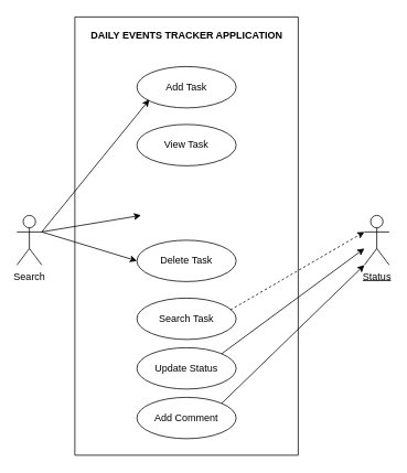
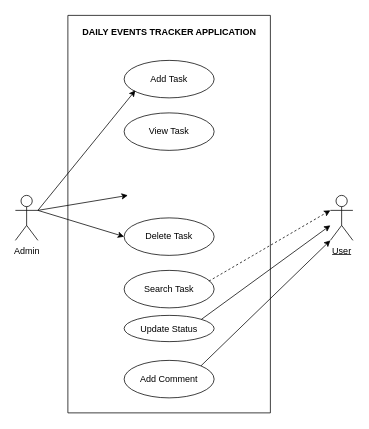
  <mxCell id="0" />
  <mxCell id="1" parent="0" />
- <mxCell id="2" value="Search" style="shape=umlActor;verticalLabelPosition=bottom;verticalAlign=top;html=1;outlineConnect=0;" vertex="1" parent="1"><mxGeometry x="20" y="260" width="30" height="60" as="geometry" /></mxCell>
+ <mxCell id="2" value="Admin" style="shape=umlActor;verticalLabelPosition=bottom;verticalAlign=top;html=1;outlineConnect=0;" vertex="1" parent="1"><mxGeometry x="20" y="260" width="30" height="60" as="geometry" /></mxCell>
  <mxCell id="3" value="" style="swimlane;startSize=0;" vertex="1" parent="1"><mxGeometry x="90" y="20" width="270" height="530" as="geometry"><mxRectangle x="230" y="360" width="50" height="40" as="alternateBounds" /></mxGeometry></mxCell>
  <mxCell id="4" value="&lt;b&gt;DAILY EVENTS TRACKER APPLICATION&lt;/b&gt;" style="text;html=1;align=center;verticalAlign=middle;resizable=0;points=[];autosize=1;strokeColor=none;fillColor=none;" vertex="1" parent="3"><mxGeometry x="10" y="8" width="250" height="30" as="geometry" /></mxCell>
  <mxCell id="5" value="Add Task" style="ellipse;whiteSpace=wrap;html=1;" vertex="1" parent="3"><mxGeometry x="75" y="60" width="120" height="50" as="geometry" /></mxCell>
  <mxCell id="6" value="View Task" style="ellipse;whiteSpace=wrap;html=1;" vertex="1" parent="3"><mxGeometry x="75" y="130" width="120" height="50" as="geometry" /></mxCell>
  <mxCell id="7" value="Delete Task" style="ellipse;whiteSpace=wrap;html=1;" vertex="1" parent="3"><mxGeometry x="75" y="270" width="120" height="50" as="geometry" /></mxCell>
  <mxCell id="8" value="Search Task" style="ellipse;whiteSpace=wrap;html=1;" vertex="1" parent="3"><mxGeometry x="75" y="340" width="120" height="50" as="geometry" /></mxCell>
  <mxCell id="9" value="" style="endArrow=classic;html=1;rounded=0;" edge="1" parent="3"><mxGeometry width="50" height="50" relative="1" as="geometry"><mxPoint x="-40" y="260" as="sourcePoint" /><mxPoint x="90" y="100" as="targetPoint" /></mxGeometry></mxCell>
  <mxCell id="10" value="" style="endArrow=classic;html=1;rounded=0;exitX=1;exitY=0.333;exitDx=0;exitDy=0;exitPerimeter=0;" edge="1" parent="3" source="2"><mxGeometry width="50" height="50" relative="1" as="geometry"><mxPoint x="-30" y="260" as="sourcePoint" /><mxPoint x="80" y="240" as="targetPoint" /></mxGeometry></mxCell>
- <mxCell id="11" value="Update Status" style="ellipse;whiteSpace=wrap;html=1;" vertex="1" parent="3"><mxGeometry x="75" y="400" width="120" height="50" as="geometry" /></mxCell>
+ <mxCell id="11" value="Update Status" style="ellipse;whiteSpace=wrap;html=1;" vertex="1" parent="3"><mxGeometry x="75" y="400" width="120" height="35" as="geometry" /></mxCell>
  <mxCell id="12" value="Add Comment" style="ellipse;whiteSpace=wrap;html=1;" vertex="1" parent="3"><mxGeometry x="75" y="460" width="120" height="50" as="geometry" /></mxCell>
- <mxCell id="13" value="&lt;u&gt;Status&lt;br&gt;&lt;br&gt;&lt;/u&gt;" style="shape=umlActor;verticalLabelPosition=bottom;verticalAlign=top;html=1;outlineConnect=0;" vertex="1" parent="1"><mxGeometry x="440" y="260" width="30" height="60" as="geometry" /></mxCell>
+ <mxCell id="13" value="&lt;u&gt;User&lt;br&gt;&lt;br&gt;&lt;/u&gt;" style="shape=umlActor;verticalLabelPosition=bottom;verticalAlign=top;html=1;outlineConnect=0;" vertex="1" parent="1"><mxGeometry x="440" y="260" width="30" height="60" as="geometry" /></mxCell>
  <mxCell id="14" value="" style="endArrow=classic;html=1;rounded=0;exitX=0.942;exitY=0.287;exitDx=0;exitDy=0;exitPerimeter=0;entryX=0;entryY=0.333;entryDx=0;entryDy=0;entryPerimeter=0;dashed=1;" edge="1" parent="1" source="8" target="13"><mxGeometry width="50" height="50" relative="1" as="geometry"><mxPoint x="280" y="370" as="sourcePoint" /><mxPoint x="430" y="320" as="targetPoint" /></mxGeometry></mxCell>
  <mxCell id="15" value="" style="endArrow=classic;html=1;rounded=0;exitX=1;exitY=0;exitDx=0;exitDy=0;" edge="1" parent="1" source="11"><mxGeometry width="50" height="50" relative="1" as="geometry"><mxPoint x="290" y="440" as="sourcePoint" /><mxPoint x="440" y="300" as="targetPoint" /></mxGeometry></mxCell>
  <mxCell id="16" value="" style="endArrow=classic;html=1;rounded=0;exitX=1;exitY=0.333;exitDx=0;exitDy=0;exitPerimeter=0;entryX=0;entryY=0.5;entryDx=0;entryDy=0;" edge="1" parent="1" source="2" target="7"><mxGeometry width="50" height="50" relative="1" as="geometry"><mxPoint x="60" y="290" as="sourcePoint" /><mxPoint x="170" y="330" as="targetPoint" /></mxGeometry></mxCell>
  <mxCell id="17" value="" style="endArrow=classic;html=1;rounded=0;exitX=1;exitY=0;exitDx=0;exitDy=0;" edge="1" parent="1" source="12"><mxGeometry width="50" height="50" relative="1" as="geometry"><mxPoint x="277" y="437" as="sourcePoint" /><mxPoint x="440" y="320" as="targetPoint" /></mxGeometry></mxCell>
